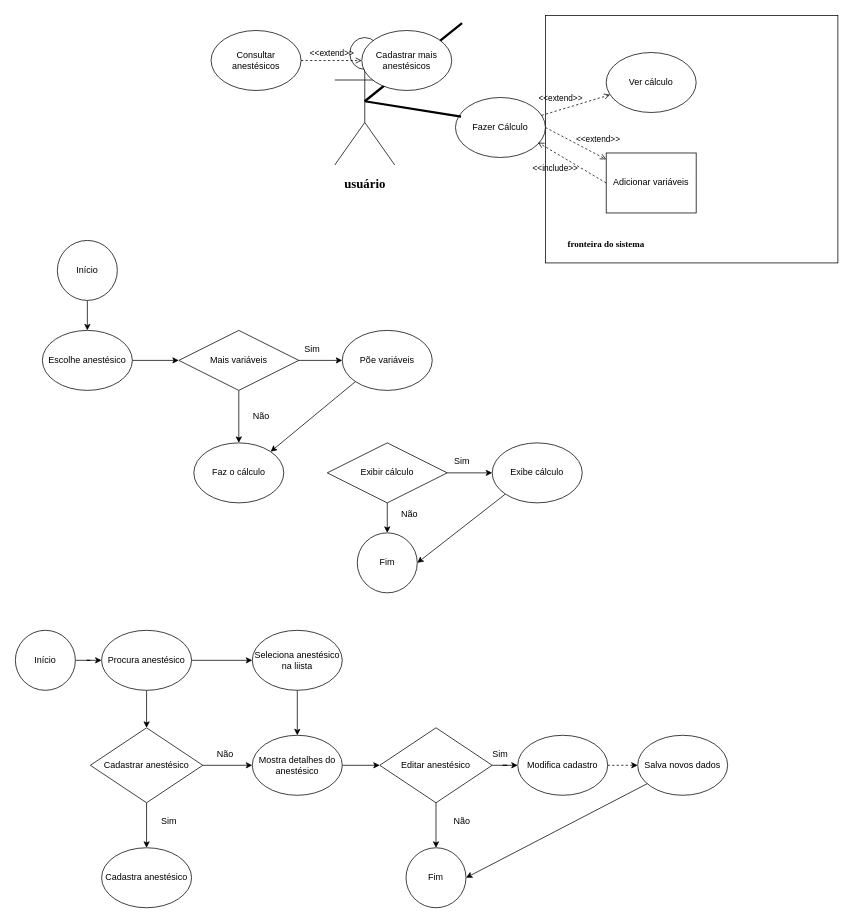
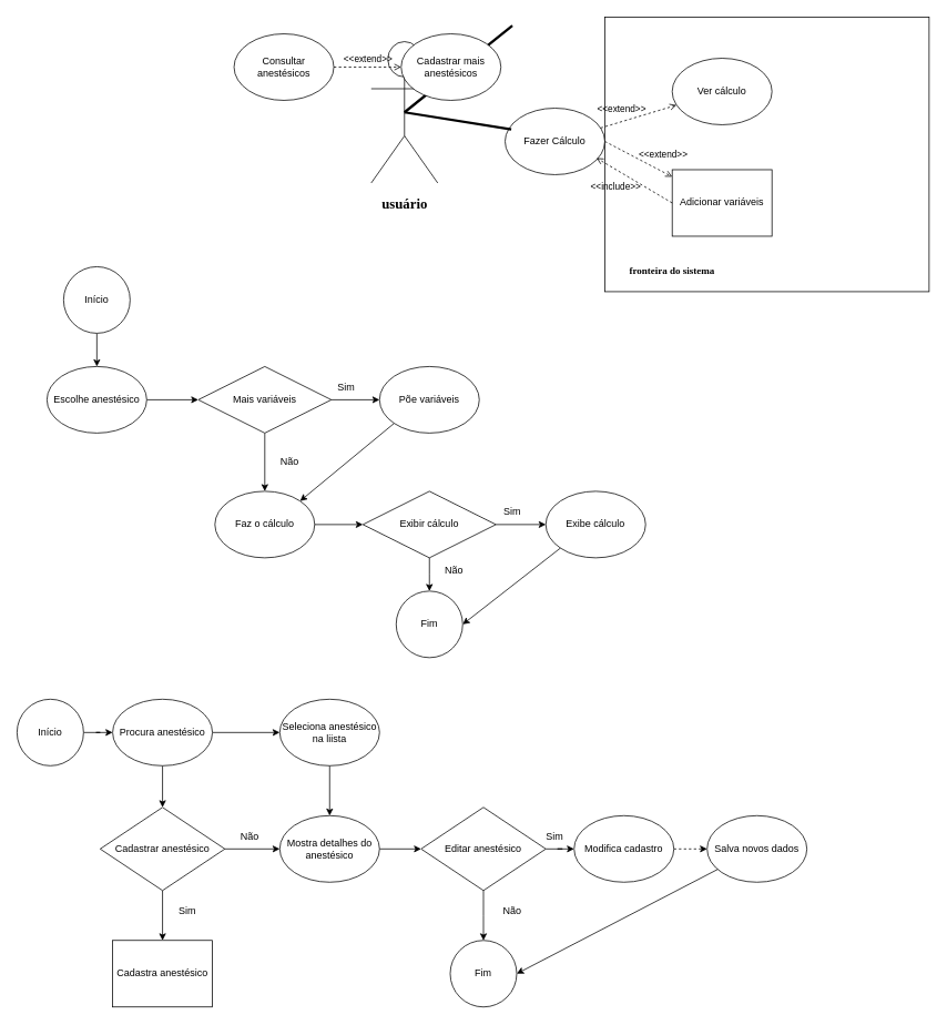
  <mxCell id="0" />
  <mxCell id="1" parent="0" />
  <mxCell id="2" value="&lt;p style=&quot;line-height: 120%;&quot;&gt;&lt;b style=&quot;&quot;&gt;&lt;font style=&quot;font-size: 17px;&quot; face=&quot;Comic Sans MS&quot;&gt;usuário&lt;/font&gt;&lt;/b&gt;&lt;/p&gt;" style="shape=umlActor;verticalLabelPosition=bottom;verticalAlign=top;html=1;" vertex="1" parent="1"><mxGeometry x="446" y="49.36" width="80" height="170" as="geometry" /></mxCell>
  <mxCell id="3" value="" style="rounded=0;whiteSpace=wrap;html=1;fillColor=none;" vertex="1" parent="1"><mxGeometry x="727" y="20" width="390" height="330" as="geometry" /></mxCell>
  <mxCell id="4" value="fronteira do sistema&lt;br&gt;" style="text;html=1;strokeColor=none;fillColor=none;align=center;verticalAlign=middle;whiteSpace=wrap;rounded=0;fontStyle=1;fontFamily=Comic Sans MS;" vertex="1" parent="1"><mxGeometry x="740" y="310" width="136" height="30" as="geometry" /></mxCell>
  <mxCell id="5" value="Consultar anestésicos" style="ellipse;whiteSpace=wrap;html=1;" vertex="1" parent="1"><mxGeometry x="281" y="40" width="120" height="80" as="geometry" /></mxCell>
  <mxCell id="6" value="" style="endArrow=none;startArrow=none;endFill=0;startFill=0;endSize=8;html=1;verticalAlign=bottom;labelBackgroundColor=none;strokeWidth=3;rounded=0;exitX=0.5;exitY=0.5;exitDx=0;exitDy=0;exitPerimeter=0;entryX=0.073;entryY=0.758;entryDx=0;entryDy=0;entryPerimeter=0;" edge="1" parent="1" source="2"><mxGeometry width="160" relative="1" as="geometry"><mxPoint x="697" y="139.36" as="sourcePoint" /><mxPoint x="615.76" y="30" as="targetPoint" /></mxGeometry></mxCell>
  <mxCell id="7" value="Fazer Cálculo" style="ellipse;whiteSpace=wrap;html=1;" vertex="1" parent="1"><mxGeometry x="607" y="129.36" width="120" height="80" as="geometry" /></mxCell>
  <mxCell id="8" value="" style="endArrow=none;startArrow=none;endFill=0;startFill=0;endSize=8;html=1;verticalAlign=bottom;labelBackgroundColor=none;strokeWidth=3;rounded=0;exitX=0.5;exitY=0.5;exitDx=0;exitDy=0;exitPerimeter=0;entryX=0.062;entryY=0.317;entryDx=0;entryDy=0;entryPerimeter=0;" edge="1" parent="1" source="2" target="7"><mxGeometry width="160" relative="1" as="geometry"><mxPoint x="697" y="139.36" as="sourcePoint" /><mxPoint x="857" y="139.36" as="targetPoint" /></mxGeometry></mxCell>
  <mxCell id="9" value="Cadastrar mais anestésicos" style="ellipse;whiteSpace=wrap;html=1;" vertex="1" parent="1"><mxGeometry x="482" y="40" width="120" height="80" as="geometry" /></mxCell>
  <mxCell id="10" value="&amp;lt;&amp;lt;extend&amp;gt;&amp;gt;" style="html=1;verticalAlign=bottom;labelBackgroundColor=none;endArrow=open;endFill=0;dashed=1;rounded=0;exitX=1;exitY=0.5;exitDx=0;exitDy=0;entryX=0;entryY=0.5;entryDx=0;entryDy=0;" edge="1" parent="1" source="5" target="9"><mxGeometry width="160" relative="1" as="geometry"><mxPoint x="371" y="180" as="sourcePoint" /><mxPoint x="531" y="180" as="targetPoint" /></mxGeometry></mxCell>
  <mxCell id="11" value="Ver cálculo" style="ellipse;whiteSpace=wrap;html=1;" vertex="1" parent="1"><mxGeometry x="808" y="69.36" width="120" height="80" as="geometry" /></mxCell>
  <mxCell id="12" value="Adicionar variáveis" style="whiteSpace=wrap;html=1;rounded=0;" vertex="1" parent="1"><mxGeometry x="808" y="203.36" width="120" height="80" as="geometry" /></mxCell>
  <mxCell id="13" value="&amp;lt;&amp;lt;include&amp;gt;&amp;gt;" style="html=1;verticalAlign=bottom;labelBackgroundColor=none;endArrow=open;endFill=0;dashed=1;rounded=0;exitX=0;exitY=0.5;exitDx=0;exitDy=0;" edge="1" parent="1" source="12"><mxGeometry x="0.214" y="26" width="160" relative="1" as="geometry"><mxPoint x="697" y="139.36" as="sourcePoint" /><mxPoint x="717" y="189.36" as="targetPoint" /><Array as="points" /><mxPoint as="offset" /></mxGeometry></mxCell>
  <mxCell id="14" value="&amp;lt;&amp;lt;extend&amp;gt;&amp;gt;" style="html=1;verticalAlign=bottom;labelBackgroundColor=none;endArrow=open;endFill=0;dashed=1;rounded=0;exitX=1;exitY=0.5;exitDx=0;exitDy=0;" edge="1" parent="1" source="7" target="12"><mxGeometry x="0.6" y="11" width="160" relative="1" as="geometry"><mxPoint x="697" y="139.36" as="sourcePoint" /><mxPoint x="857" y="139.36" as="targetPoint" /><mxPoint as="offset" /></mxGeometry></mxCell>
  <mxCell id="15" value="&amp;lt;&amp;lt;extend&amp;gt;&amp;gt;" style="html=1;verticalAlign=bottom;labelBackgroundColor=none;endArrow=open;endFill=0;dashed=1;rounded=0;" edge="1" parent="1" source="7" target="11"><mxGeometry x="-0.412" y="6" width="160" relative="1" as="geometry"><mxPoint x="697" y="139.36" as="sourcePoint" /><mxPoint x="857" y="139.36" as="targetPoint" /><mxPoint as="offset" /></mxGeometry></mxCell>
  <mxCell id="16" value="" style="edgeStyle=orthogonalEdgeStyle;rounded=0;orthogonalLoop=1;jettySize=auto;html=1;" edge="1" parent="1" source="17" target="20"><mxGeometry relative="1" as="geometry" /></mxCell>
  <mxCell id="17" value="Escolhe anestésico" style="ellipse;whiteSpace=wrap;html=1;" vertex="1" parent="1"><mxGeometry x="56" y="440" width="120" height="80" as="geometry" /></mxCell>
  <mxCell id="18" value="" style="edgeStyle=orthogonalEdgeStyle;rounded=0;orthogonalLoop=1;jettySize=auto;html=1;" edge="1" parent="1" source="20" target="21"><mxGeometry relative="1" as="geometry" /></mxCell>
  <mxCell id="19" value="" style="edgeStyle=orthogonalEdgeStyle;rounded=0;orthogonalLoop=1;jettySize=auto;html=1;" edge="1" parent="1" source="20" target="23"><mxGeometry relative="1" as="geometry" /></mxCell>
  <mxCell id="20" value="Mais variáveis" style="rhombus;whiteSpace=wrap;html=1;" vertex="1" parent="1"><mxGeometry x="238" y="440" width="160" height="80" as="geometry" /></mxCell>
  <mxCell id="21" value="Põe variáveis" style="ellipse;whiteSpace=wrap;html=1;" vertex="1" parent="1"><mxGeometry x="456" y="440" width="120" height="80" as="geometry" /></mxCell>
+ <mxCell id="22" value="" style="edgeStyle=orthogonalEdgeStyle;rounded=0;orthogonalLoop=1;jettySize=auto;html=1;" edge="1" parent="1" source="23" target="26"><mxGeometry relative="1" as="geometry" /></mxCell>
  <mxCell id="23" value="Faz o cálculo" style="ellipse;whiteSpace=wrap;html=1;" vertex="1" parent="1"><mxGeometry x="258" y="590" width="120" height="80" as="geometry" /></mxCell>
  <mxCell id="24" value="" style="edgeStyle=orthogonalEdgeStyle;rounded=0;orthogonalLoop=1;jettySize=auto;html=1;" edge="1" parent="1" source="26" target="27"><mxGeometry relative="1" as="geometry" /></mxCell>
  <mxCell id="25" value="" style="edgeStyle=orthogonalEdgeStyle;rounded=0;orthogonalLoop=1;jettySize=auto;html=1;" edge="1" parent="1" source="26"><mxGeometry relative="1" as="geometry"><mxPoint x="516" y="710" as="targetPoint" /></mxGeometry></mxCell>
  <mxCell id="26" value="Exibir cálculo" style="rhombus;whiteSpace=wrap;html=1;" vertex="1" parent="1"><mxGeometry x="436" y="590" width="160" height="80" as="geometry" /></mxCell>
  <mxCell id="27" value="Exibe cálculo" style="ellipse;whiteSpace=wrap;html=1;" vertex="1" parent="1"><mxGeometry x="656" y="590" width="120" height="80" as="geometry" /></mxCell>
  <mxCell id="28" value="" style="endArrow=classic;html=1;rounded=0;entryX=1;entryY=0;entryDx=0;entryDy=0;exitX=0;exitY=1;exitDx=0;exitDy=0;" edge="1" parent="1" source="21" target="23"><mxGeometry width="50" height="50" relative="1" as="geometry"><mxPoint x="326" y="590" as="sourcePoint" /><mxPoint x="376" y="540" as="targetPoint" /></mxGeometry></mxCell>
  <mxCell id="29" value="Sim" style="text;html=1;strokeColor=none;fillColor=none;align=center;verticalAlign=middle;whiteSpace=wrap;rounded=0;" vertex="1" parent="1"><mxGeometry x="386" y="450" width="60" height="30" as="geometry" /></mxCell>
  <mxCell id="30" value="Não" style="text;html=1;strokeColor=none;fillColor=none;align=center;verticalAlign=middle;whiteSpace=wrap;rounded=0;" vertex="1" parent="1"><mxGeometry x="318" y="540" width="60" height="30" as="geometry" /></mxCell>
  <mxCell id="31" value="Sim" style="text;html=1;strokeColor=none;fillColor=none;align=center;verticalAlign=middle;whiteSpace=wrap;rounded=0;" vertex="1" parent="1"><mxGeometry x="586" y="600" width="60" height="30" as="geometry" /></mxCell>
  <mxCell id="32" value="Não" style="text;html=1;strokeColor=none;fillColor=none;align=center;verticalAlign=middle;whiteSpace=wrap;rounded=0;" vertex="1" parent="1"><mxGeometry x="516" y="670" width="60" height="30" as="geometry" /></mxCell>
  <mxCell id="33" value="" style="endArrow=classic;html=1;rounded=0;entryX=1;entryY=0.5;entryDx=0;entryDy=0;exitX=0;exitY=1;exitDx=0;exitDy=0;" edge="1" parent="1" source="27" target="55"><mxGeometry width="50" height="50" relative="1" as="geometry"><mxPoint x="484" y="518" as="sourcePoint" /><mxPoint x="574.44" y="741.44" as="targetPoint" /></mxGeometry></mxCell>
  <mxCell id="34" value="" style="edgeStyle=orthogonalEdgeStyle;rounded=0;orthogonalLoop=1;jettySize=auto;html=1;" edge="1" parent="1" source="36" target="44"><mxGeometry relative="1" as="geometry" /></mxCell>
  <mxCell id="35" value="" style="edgeStyle=orthogonalEdgeStyle;rounded=0;orthogonalLoop=1;jettySize=auto;html=1;" edge="1" parent="1" source="36" target="38"><mxGeometry relative="1" as="geometry" /></mxCell>
  <mxCell id="36" value="Procura anestésico" style="ellipse;whiteSpace=wrap;html=1;" vertex="1" parent="1"><mxGeometry x="135" y="840" width="120" height="80" as="geometry" /></mxCell>
  <mxCell id="37" value="" style="edgeStyle=orthogonalEdgeStyle;rounded=0;orthogonalLoop=1;jettySize=auto;html=1;" edge="1" parent="1" source="38" target="40"><mxGeometry relative="1" as="geometry" /></mxCell>
  <mxCell id="38" value="Seleciona anestésico na liista" style="ellipse;whiteSpace=wrap;html=1;" vertex="1" parent="1"><mxGeometry x="336" y="840" width="120" height="80" as="geometry" /></mxCell>
  <mxCell id="39" value="" style="edgeStyle=orthogonalEdgeStyle;rounded=0;orthogonalLoop=1;jettySize=auto;html=1;" edge="1" parent="1" source="40" target="47"><mxGeometry relative="1" as="geometry" /></mxCell>
  <mxCell id="40" value="Mostra detalhes do anestésico" style="ellipse;whiteSpace=wrap;html=1;" vertex="1" parent="1"><mxGeometry x="336" y="980" width="120" height="80" as="geometry" /></mxCell>
- <mxCell id="41" value="Cadastra anestésico" style="ellipse;whiteSpace=wrap;html=1;" vertex="1" parent="1"><mxGeometry x="135" y="1130" width="120" height="80" as="geometry" /></mxCell>
+ <mxCell id="41" value="Cadastra anestésico" style="whiteSpace=wrap;html=1;rounded=0;" vertex="1" parent="1"><mxGeometry x="135" y="1130" width="120" height="80" as="geometry" /></mxCell>
  <mxCell id="42" value="" style="edgeStyle=orthogonalEdgeStyle;rounded=0;orthogonalLoop=1;jettySize=auto;html=1;" edge="1" parent="1" source="44" target="40"><mxGeometry relative="1" as="geometry" /></mxCell>
  <mxCell id="43" value="" style="edgeStyle=orthogonalEdgeStyle;rounded=0;orthogonalLoop=1;jettySize=auto;html=1;" edge="1" parent="1" source="44" target="41"><mxGeometry relative="1" as="geometry" /></mxCell>
  <mxCell id="44" value="Cadastrar anestésico" style="rhombus;whiteSpace=wrap;html=1;" vertex="1" parent="1"><mxGeometry x="120" y="970" width="150" height="100" as="geometry" /></mxCell>
  <mxCell id="45" value="" style="edgeStyle=orthogonalEdgeStyle;rounded=0;orthogonalLoop=1;jettySize=auto;html=1;" edge="1" parent="1" source="47" target="49"><mxGeometry relative="1" as="geometry" /></mxCell>
  <mxCell id="46" value="" style="edgeStyle=orthogonalEdgeStyle;rounded=0;orthogonalLoop=1;jettySize=auto;html=1;" edge="1" parent="1" source="47"><mxGeometry relative="1" as="geometry"><mxPoint x="581" y="1130" as="targetPoint" /></mxGeometry></mxCell>
  <mxCell id="47" value="Editar anestésico" style="rhombus;whiteSpace=wrap;html=1;" vertex="1" parent="1"><mxGeometry x="506" y="970" width="150" height="100" as="geometry" /></mxCell>
  <mxCell id="48" value="" style="edgeStyle=orthogonalEdgeStyle;rounded=0;orthogonalLoop=1;jettySize=auto;html=1;dashed=1;" edge="1" parent="1" source="49" target="50"><mxGeometry relative="1" as="geometry" /></mxCell>
  <mxCell id="49" value="Modifica cadastro" style="ellipse;whiteSpace=wrap;html=1;" vertex="1" parent="1"><mxGeometry x="690" y="980" width="120" height="80" as="geometry" /></mxCell>
  <mxCell id="50" value="Salva novos dados" style="ellipse;whiteSpace=wrap;html=1;" vertex="1" parent="1"><mxGeometry x="850" y="980" width="120" height="80" as="geometry" /></mxCell>
  <mxCell id="51" value="" style="endArrow=classic;html=1;rounded=0;entryX=1;entryY=0.5;entryDx=0;entryDy=0;" edge="1" parent="1" source="50" target="54"><mxGeometry width="50" height="50" relative="1" as="geometry"><mxPoint x="420" y="1100" as="sourcePoint" /><mxPoint x="641" y="1170" as="targetPoint" /></mxGeometry></mxCell>
  <mxCell id="52" value="" style="edgeStyle=orthogonalEdgeStyle;rounded=0;orthogonalLoop=1;jettySize=auto;html=1;" edge="1" parent="1" source="53" target="36"><mxGeometry relative="1" as="geometry" /></mxCell>
  <mxCell id="53" value="Início" style="ellipse;whiteSpace=wrap;html=1;aspect=fixed;" vertex="1" parent="1"><mxGeometry y="840" width="80" height="80" as="geometry" x="20" /></mxCell>
  <mxCell id="54" value="Fim" style="ellipse;whiteSpace=wrap;html=1;aspect=fixed;" vertex="1" parent="1"><mxGeometry x="541" y="1130" width="80" height="80" as="geometry" /></mxCell>
  <mxCell id="55" value="Fim" style="ellipse;whiteSpace=wrap;html=1;aspect=fixed;" vertex="1" parent="1"><mxGeometry x="476" y="710" width="80" height="80" as="geometry" /></mxCell>
  <mxCell id="56" value="" style="edgeStyle=orthogonalEdgeStyle;rounded=0;orthogonalLoop=1;jettySize=auto;html=1;" edge="1" parent="1" source="57" target="17"><mxGeometry relative="1" as="geometry" /></mxCell>
  <mxCell id="57" value="Início" style="ellipse;whiteSpace=wrap;html=1;aspect=fixed;" vertex="1" parent="1"><mxGeometry x="76" y="320" width="80" height="80" as="geometry" /></mxCell>
  <mxCell id="58" value="Sim" style="text;html=1;strokeColor=none;fillColor=none;align=center;verticalAlign=middle;whiteSpace=wrap;rounded=0;" vertex="1" parent="1"><mxGeometry x="195" y="1080" width="60" height="30" as="geometry" /></mxCell>
  <mxCell id="59" value="Sim" style="text;html=1;strokeColor=none;fillColor=none;align=center;verticalAlign=middle;whiteSpace=wrap;rounded=0;" vertex="1" parent="1"><mxGeometry x="637" y="990" width="60" height="30" as="geometry" /></mxCell>
  <mxCell id="60" value="Não" style="text;html=1;strokeColor=none;fillColor=none;align=center;verticalAlign=middle;whiteSpace=wrap;rounded=0;" vertex="1" parent="1"><mxGeometry x="270" y="990" width="60" height="30" as="geometry" /></mxCell>
  <mxCell id="61" value="Não" style="text;html=1;strokeColor=none;fillColor=none;align=center;verticalAlign=middle;whiteSpace=wrap;rounded=0;" vertex="1" parent="1"><mxGeometry x="586" y="1080" width="60" height="30" as="geometry" /></mxCell>
